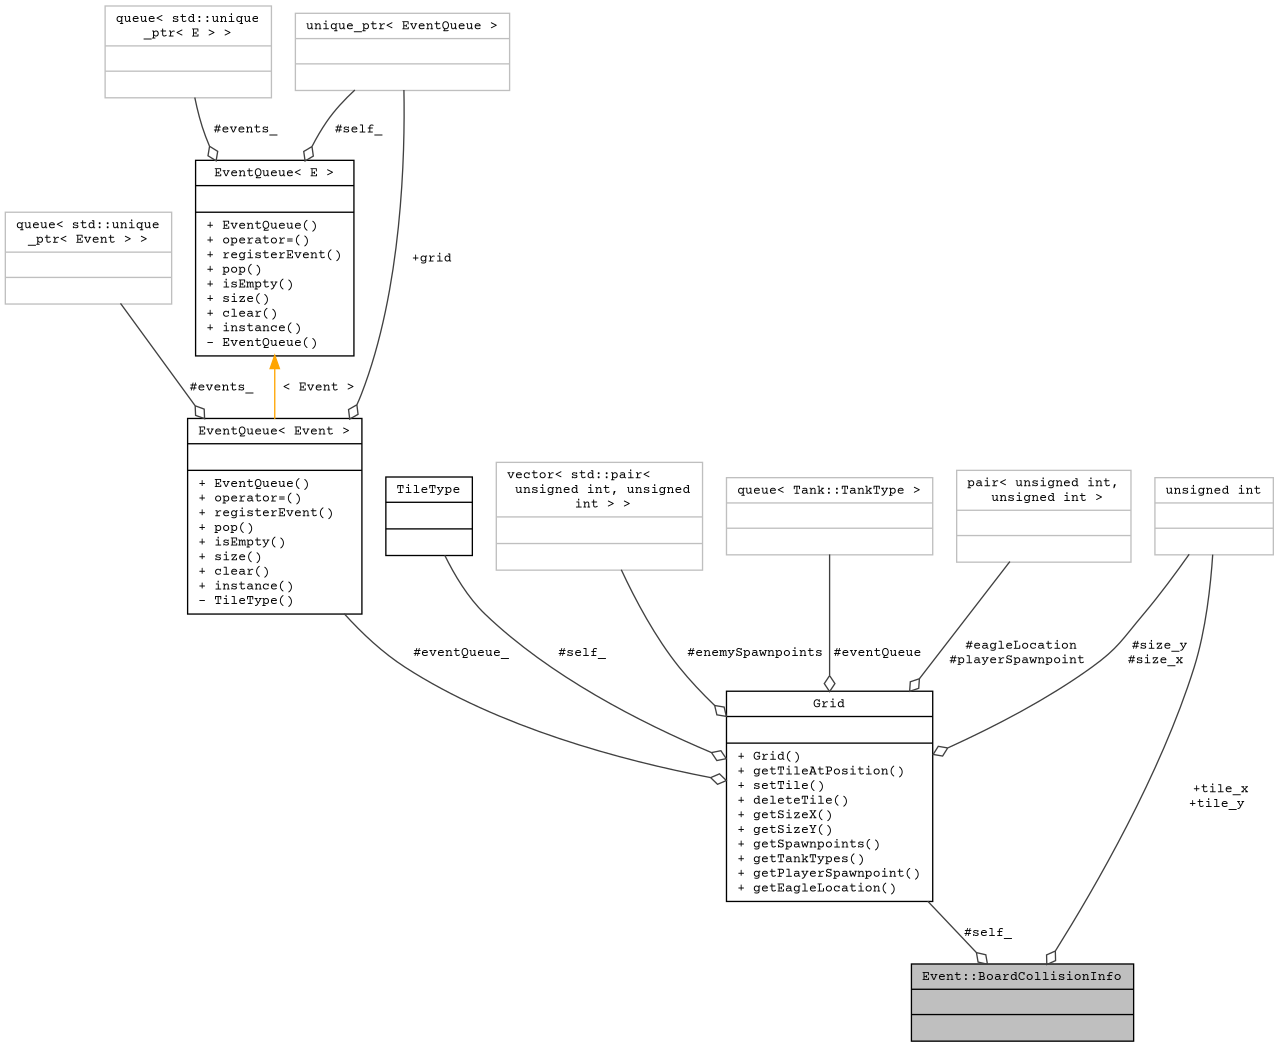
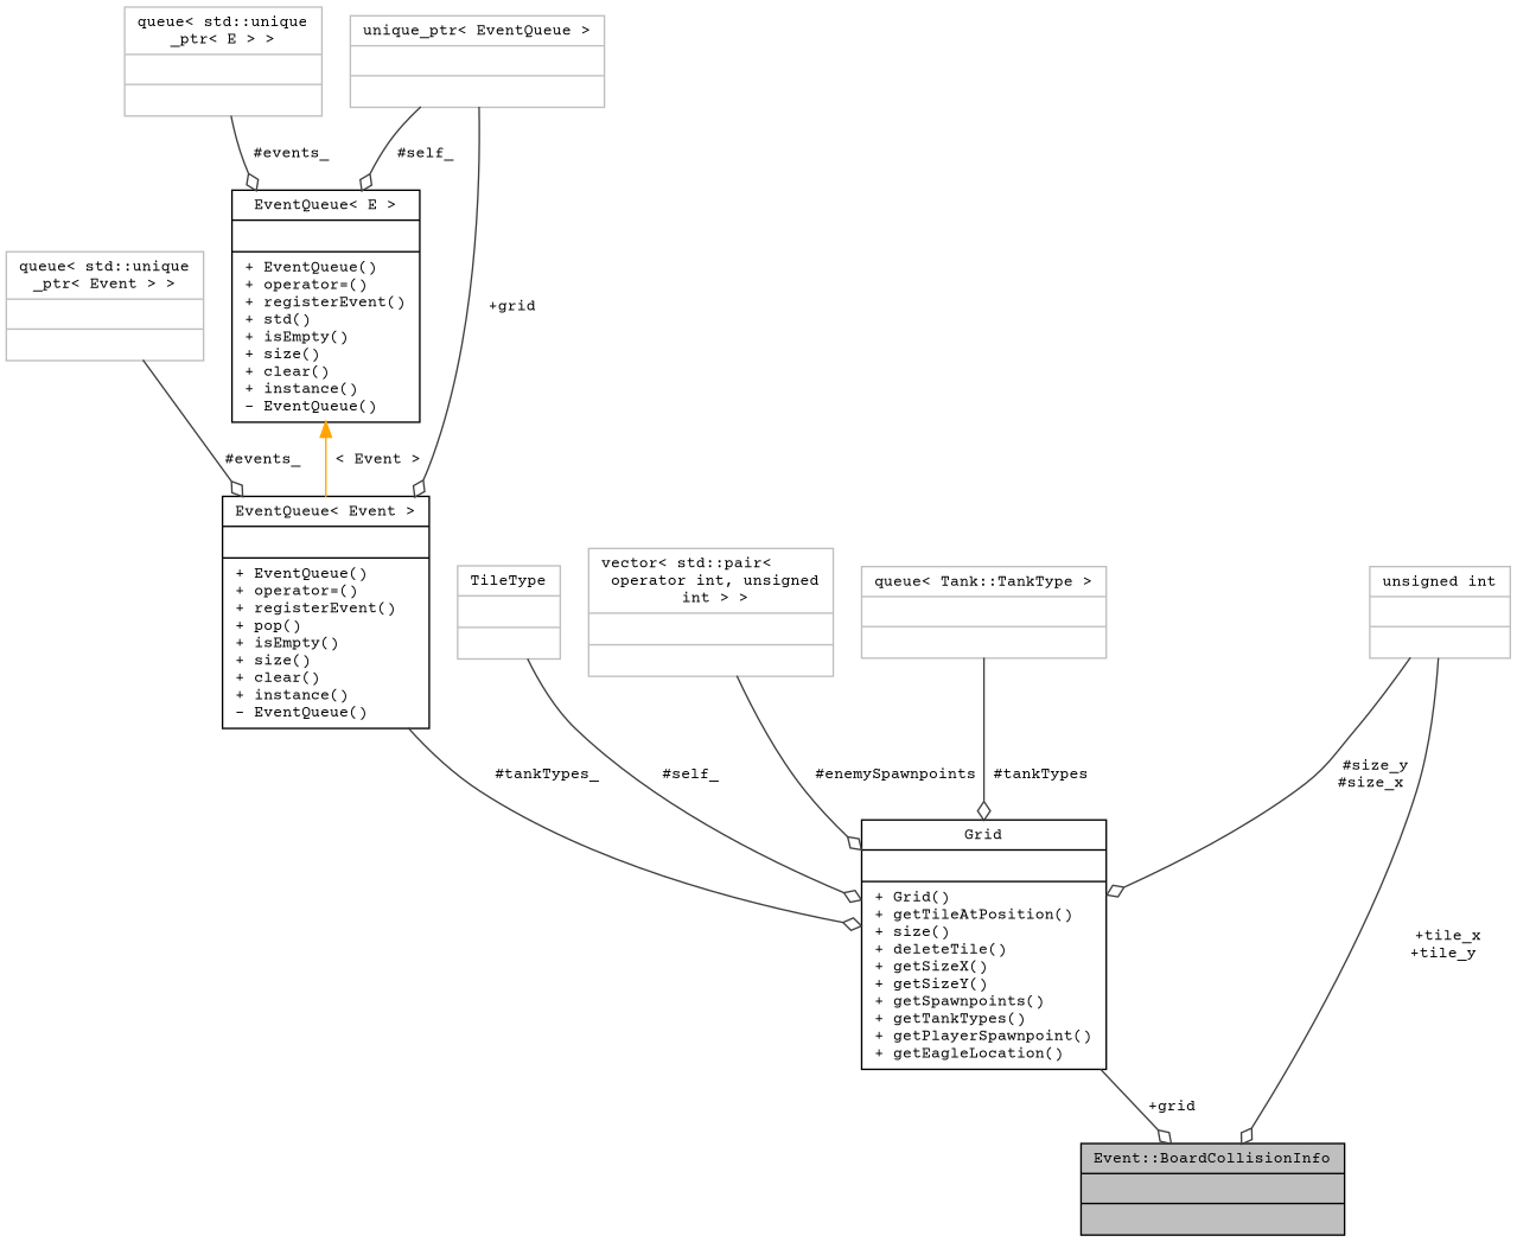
  digraph {
    fontname="Courier Prime"
    node [color=grey75 fontname="Courier Prime" fontsize=10 shape=record]
    edge [arrowhead=odiamond color=grey25 fontname="Courier Prime" fontsize=10 labelfontname=Helvetica labelfontsize=10 style=solid]
    n1 [color=black fillcolor=grey75 fontcolor=black height=0.2 label="{Event::BoardCollisionInfo\n||}" style=filled width=0.4]
-   n2 [color=black height=0.2 label="{Grid\n||+ Grid()\l+ getTileAtPosition()\l+ setTile()\l+ deleteTile()\l+ getSizeX()\l+ getSizeY()\l+ getSpawnpoints()\l+ getTankTypes()\l+ getPlayerSpawnpoint()\l+ getEagleLocation()\l}" width=0.4]
-   n3 [height=0.2 label="{vector\< std::pair\<\l unsigned int, unsigned\l int \> \>\n||}" width=0.4]
-   n4 [color=black height=0.2 label="{EventQueue\< Event \>\n||+ EventQueue()\l+ operator=()\l+ registerEvent()\l+ pop()\l+ isEmpty()\l+ size()\l+ clear()\l+ instance()\l- TileType()\l}" width=0.4]
+   n2 [color=black height=0.2 label="{Grid\n||+ Grid()\l+ getTileAtPosition()\l+ size()\l+ deleteTile()\l+ getSizeX()\l+ getSizeY()\l+ getSpawnpoints()\l+ getTankTypes()\l+ getPlayerSpawnpoint()\l+ getEagleLocation()\l}" width=0.4]
+   n3 [height=0.2 label="{vector\< std::pair\<\l operator int, unsigned\l int \> \>\n||}" width=0.4]
+   n4 [color=black height=0.2 label="{EventQueue\< Event \>\n||+ EventQueue()\l+ operator=()\l+ registerEvent()\l+ pop()\l+ isEmpty()\l+ size()\l+ clear()\l+ instance()\l- EventQueue()\l}" width=0.4]
    n5 [height=0.2 label="{queue\< std::unique\l_ptr\< Event \> \>\n||}" width=0.4]
    n6 [height=0.2 label="{unique_ptr\< EventQueue \>\n||}" width=0.4]
-   n7 [color=black height=0.2 label="{EventQueue\< E \>\n||+ EventQueue()\l+ operator=()\l+ registerEvent()\l+ pop()\l+ isEmpty()\l+ size()\l+ clear()\l+ instance()\l- EventQueue()\l}" width=0.4]
+   n7 [color=black height=0.2 label="{EventQueue\< E \>\n||+ EventQueue()\l+ operator=()\l+ registerEvent()\l+ std()\l+ isEmpty()\l+ size()\l+ clear()\l+ instance()\l- EventQueue()\l}" width=0.4]
    n8 [height=0.2 label="{queue\< std::unique\l_ptr\< E \> \>\n||}" width=0.4]
-   n9 [color=black height=0.2 label="{TileType\n||}" width=0.4]
+   n9 [height=0.2 label="{TileType\n||}" width=0.4]
    n10 [height=0.2 label="{unsigned int\n||}" width=0.4]
    n11 [height=0.2 label="{queue\< Tank::TankType \>\n||}" width=0.4]
-   n12 [height=0.2 label="{pair\< unsigned int,\l unsigned int \>\n||}" width=0.4]
-   n2 -> n1 [label=" #self_"]
+   n2 -> n1 [label=" +grid"]
    n3 -> n2 [label=" #enemySpawnpoints"]
-   n4 -> n2 [label=" #eventQueue_"]
+   n4 -> n2 [label=" #tankTypes_"]
    n5 -> n4 [label=" #events_"]
    n6 -> n4 [label=" +grid"]
    n6 -> n7 [label=" #self_"]
    n7 -> n4 [color=orange dir=back label=" \< Event \>" arrowhead=""]
    n8 -> n7 [label=" #events_"]
    n9 -> n2 [label=" #self_"]
    n10 -> n1 [label=" +tile_x\n+tile_y"]
    n10 -> n2 [label=" #size_y\n#size_x"]
-   n11 -> n2 [label=" #eventQueue"]
-   n12 -> n2 [label=" #eagleLocation\n#playerSpawnpoint"]
+   n11 -> n2 [label=" #tankTypes"]
  }
